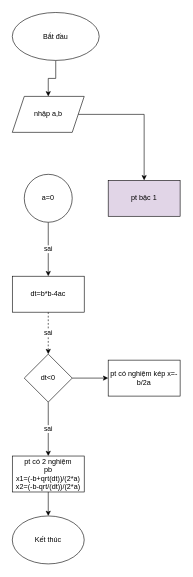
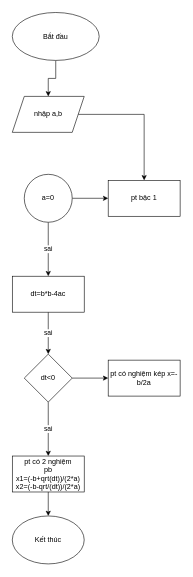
  <mxCell id="0" />
  <mxCell id="1" parent="0" />
  <mxCell id="2" value="" style="edgeStyle=orthogonalEdgeStyle;rounded=0;orthogonalLoop=1;jettySize=auto;html=1;" edge="1" parent="1" source="3" target="5"><mxGeometry relative="1" as="geometry" /></mxCell>
  <mxCell id="3" value="Bắt đầu" style="ellipse;whiteSpace=wrap;html=1;" vertex="1" parent="1"><mxGeometry x="20" y="20" width="145" height="80" as="geometry" /></mxCell>
  <mxCell id="4" value="" style="edgeStyle=orthogonalEdgeStyle;rounded=0;orthogonalLoop=1;jettySize=auto;html=1;" edge="1" parent="1" source="5" target="9"><mxGeometry relative="1" as="geometry" /></mxCell>
  <mxCell id="5" value="nhập a,b" style="shape=parallelogram;perimeter=parallelogramPerimeter;whiteSpace=wrap;html=1;fixedSize=1;" vertex="1" parent="1"><mxGeometry x="20" y="160" width="120" height="60" as="geometry" /></mxCell>
+ <mxCell id="6" value="" style="edgeStyle=orthogonalEdgeStyle;rounded=0;orthogonalLoop=1;jettySize=auto;html=1;" edge="1" parent="1" source="8" target="9"><mxGeometry relative="1" as="geometry" /></mxCell>
  <mxCell id="7" value="sai" style="edgeStyle=orthogonalEdgeStyle;rounded=0;orthogonalLoop=1;jettySize=auto;html=1;" edge="1" parent="1" source="8" target="11"><mxGeometry relative="1" as="geometry" /></mxCell>
  <mxCell id="8" value="a=0" style="ellipse;whiteSpace=wrap;html=1;" vertex="1" parent="1"><mxGeometry x="40" y="290" width="80" height="80" as="geometry" /></mxCell>
- <mxCell id="9" value="pt bậc 1" style="whiteSpace=wrap;html=1;fillColor=#e1d5e7;" vertex="1" parent="1"><mxGeometry x="180" y="300" width="120" height="60" as="geometry" /></mxCell>
- <mxCell id="10" value="sai" style="edgeStyle=orthogonalEdgeStyle;rounded=0;orthogonalLoop=1;jettySize=auto;html=1;dashed=1;" edge="1" parent="1" source="11" target="14"><mxGeometry relative="1" as="geometry" /></mxCell>
+ <mxCell id="9" value="pt bậc 1" style="whiteSpace=wrap;html=1;" vertex="1" parent="1"><mxGeometry x="180" y="300" width="120" height="60" as="geometry" /></mxCell>
+ <mxCell id="10" value="sai" style="edgeStyle=orthogonalEdgeStyle;rounded=0;orthogonalLoop=1;jettySize=auto;html=1;" edge="1" parent="1" source="11" target="14"><mxGeometry relative="1" as="geometry" /></mxCell>
  <mxCell id="11" value="dt=b*b-4ac" style="whiteSpace=wrap;html=1;" vertex="1" parent="1"><mxGeometry x="20" y="460" width="120" height="60" as="geometry" /></mxCell>
  <mxCell id="12" value="" style="edgeStyle=orthogonalEdgeStyle;rounded=0;orthogonalLoop=1;jettySize=auto;html=1;" edge="1" parent="1" source="14" target="15"><mxGeometry relative="1" as="geometry" /></mxCell>
  <mxCell id="13" value="sai" style="edgeStyle=orthogonalEdgeStyle;rounded=0;orthogonalLoop=1;jettySize=auto;html=1;" edge="1" parent="1" source="14" target="17"><mxGeometry relative="1" as="geometry" /></mxCell>
  <mxCell id="14" value="dt&amp;lt;0" style="rhombus;whiteSpace=wrap;html=1;" vertex="1" parent="1"><mxGeometry x="40" y="590" width="80" height="80" as="geometry" /></mxCell>
  <mxCell id="15" value="pt có nghiệm kép x=-b/2a" style="whiteSpace=wrap;html=1;" vertex="1" parent="1"><mxGeometry x="180" y="600" width="120" height="60" as="geometry" /></mxCell>
  <mxCell id="16" value="" style="edgeStyle=orthogonalEdgeStyle;rounded=0;orthogonalLoop=1;jettySize=auto;html=1;" edge="1" parent="1" source="17" target="18"><mxGeometry relative="1" as="geometry" /></mxCell>
  <mxCell id="17" value="pt có 2 nghiệm&lt;br&gt;pb&lt;br&gt;x1=(-b+qrt(dt))/(2*a)&lt;div&gt;x2=(-b-qrt/(dt))/(2*a)&lt;/div&gt;" style="whiteSpace=wrap;html=1;" vertex="1" parent="1"><mxGeometry x="20" y="760" width="120" height="60" as="geometry" /></mxCell>
  <mxCell id="18" value="Kết thúc" style="ellipse;whiteSpace=wrap;html=1;" vertex="1" parent="1"><mxGeometry x="20" y="860" width="120" height="80" as="geometry" /></mxCell>
